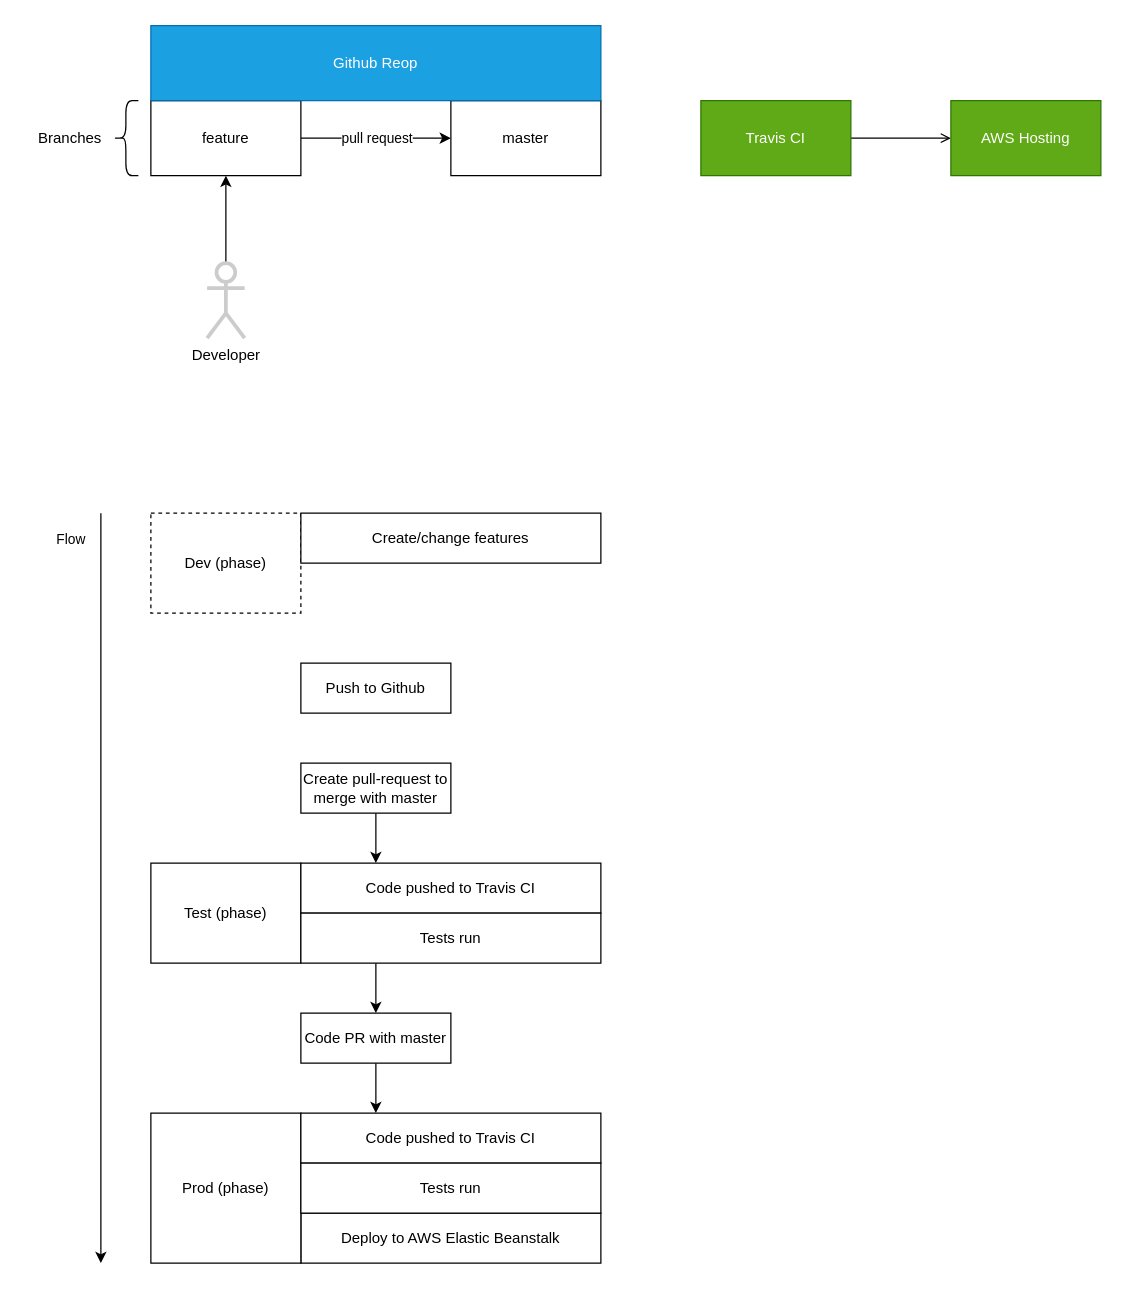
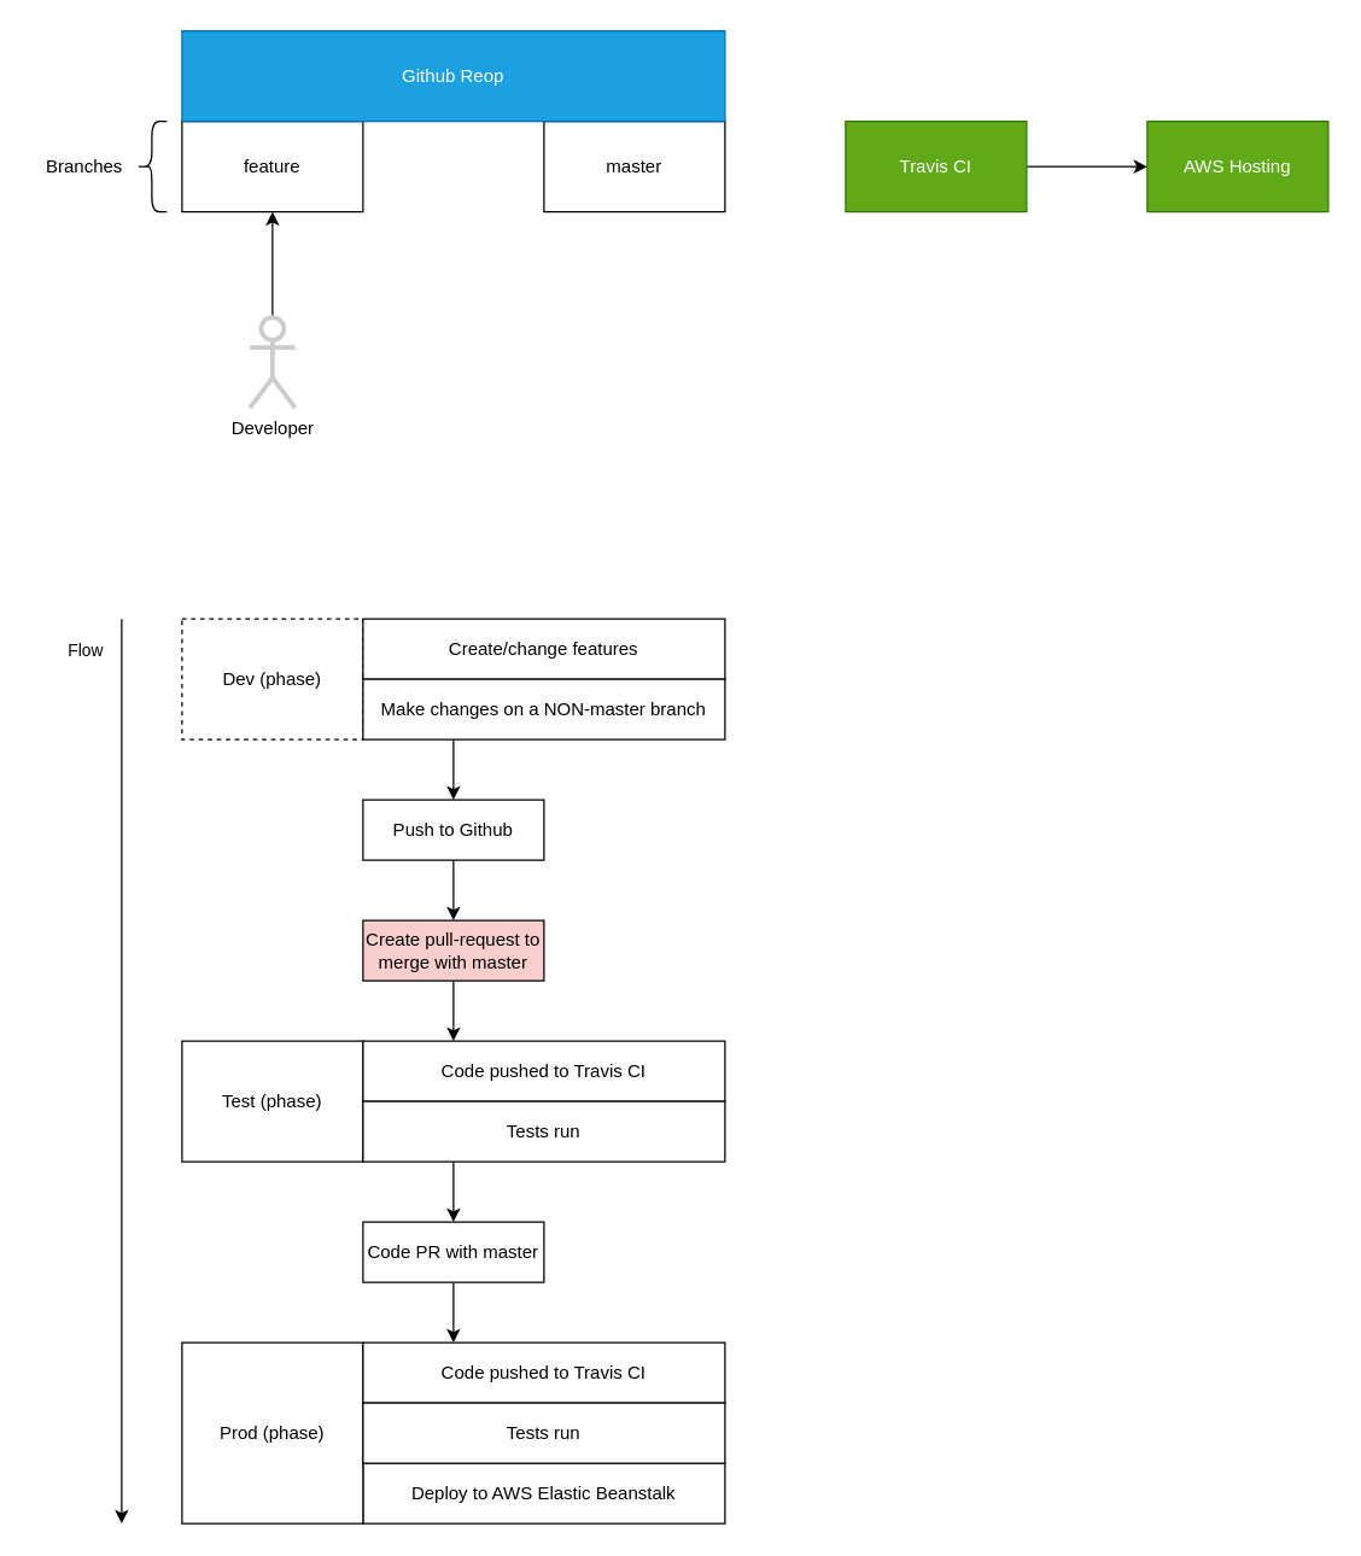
  <mxCell id="0" />
  <mxCell id="1" parent="0" />
  <mxCell id="2" style="edgeStyle=none;html=1;" edge="1" parent="1" source="3" target="6"><mxGeometry relative="1" as="geometry" /></mxCell>
  <mxCell id="3" value="Developer" style="shape=umlActor;verticalLabelPosition=bottom;verticalAlign=top;html=1;outlineConnect=0;fillColor=none;strokeWidth=3;strokeColor=#CCCCCC;" vertex="1" parent="1"><mxGeometry x="165" y="210" width="30" height="60" as="geometry" /></mxCell>
- <mxCell id="4" style="edgeStyle=none;html=1;" edge="1" parent="1" source="6" target="9"><mxGeometry relative="1" as="geometry" /></mxCell>
- <mxCell id="5" value="pull request" style="edgeLabel;html=1;align=center;verticalAlign=middle;resizable=0;points=[];" vertex="1" connectable="0" parent="4"><mxGeometry y="1" relative="1" as="geometry"><mxPoint as="offset" /></mxGeometry></mxCell>
  <mxCell id="6" value="feature" style="whiteSpace=wrap;html=1;" vertex="1" parent="1"><mxGeometry x="120" y="80" width="120" height="60" as="geometry" /></mxCell>
  <mxCell id="7" value="Branches" style="text;html=1;align=center;verticalAlign=middle;resizable=0;points=[];autosize=1;strokeColor=none;fillColor=none;" vertex="1" parent="1"><mxGeometry x="20" y="95" width="70" height="30" as="geometry" /></mxCell>
  <mxCell id="8" value="" style="shape=curlyBracket;whiteSpace=wrap;html=1;rounded=1;labelPosition=left;verticalLabelPosition=middle;align=right;verticalAlign=middle;" vertex="1" parent="1"><mxGeometry x="90" y="80" width="20" height="60" as="geometry" /></mxCell>
  <mxCell id="9" value="master" style="whiteSpace=wrap;html=1;" vertex="1" parent="1"><mxGeometry x="360" y="80" width="120" height="60" as="geometry" /></mxCell>
  <mxCell id="10" value="Github Reop" style="whiteSpace=wrap;html=1;fillColor=#1ba1e2;fontColor=#ffffff;strokeColor=#006EAF;" vertex="1" parent="1"><mxGeometry x="120" y="20" width="360" height="60" as="geometry" /></mxCell>
- <mxCell id="11" style="edgeStyle=none;html=1;endArrow=open;" edge="1" parent="1" source="12" target="13"><mxGeometry relative="1" as="geometry" /></mxCell>
+ <mxCell id="11" style="edgeStyle=none;html=1;" edge="1" parent="1" source="12" target="13"><mxGeometry relative="1" as="geometry" /></mxCell>
  <mxCell id="12" value="Travis CI" style="whiteSpace=wrap;html=1;fillColor=#60a917;fontColor=#ffffff;strokeColor=#2D7600;" vertex="1" parent="1"><mxGeometry x="560" y="80" width="120" height="60" as="geometry" /></mxCell>
  <mxCell id="13" value="AWS Hosting" style="whiteSpace=wrap;html=1;fillColor=#60a917;fontColor=#ffffff;strokeColor=#2D7600;" vertex="1" parent="1"><mxGeometry x="760" y="80" width="120" height="60" as="geometry" /></mxCell>
  <mxCell id="14" value="Dev (phase)" style="whiteSpace=wrap;html=1;dashed=1;" vertex="1" parent="1"><mxGeometry x="120" y="410" width="120" height="80" as="geometry" /></mxCell>
  <mxCell id="15" value="Create/change features" style="whiteSpace=wrap;html=1;" vertex="1" parent="1"><mxGeometry x="240" y="410" width="240" height="40" as="geometry" /></mxCell>
+ <mxCell id="16" style="edgeStyle=none;html=1;entryX=0.5;entryY=0;entryDx=0;entryDy=0;exitX=0.25;exitY=1;exitDx=0;exitDy=0;" edge="1" parent="1" source="17" target="19"><mxGeometry relative="1" as="geometry" /></mxCell>
+ <mxCell id="17" value="Make changes on a NON-master branch" style="whiteSpace=wrap;html=1;" vertex="1" parent="1"><mxGeometry x="240" y="450" width="240" height="40" as="geometry" /></mxCell>
+ <mxCell id="18" style="edgeStyle=none;html=1;" edge="1" parent="1" source="19" target="21"><mxGeometry relative="1" as="geometry" /></mxCell>
  <mxCell id="19" value="Push to Github" style="whiteSpace=wrap;html=1;" vertex="1" parent="1"><mxGeometry x="240" y="530" width="120" height="40" as="geometry" /></mxCell>
  <mxCell id="20" style="edgeStyle=none;html=1;entryX=0.25;entryY=0;entryDx=0;entryDy=0;" edge="1" parent="1" source="21" target="23"><mxGeometry relative="1" as="geometry" /></mxCell>
- <mxCell id="21" value="Create pull-request to merge with master" style="whiteSpace=wrap;html=1;" vertex="1" parent="1"><mxGeometry x="240" y="610" width="120" height="40" as="geometry" /></mxCell>
+ <mxCell id="21" value="Create pull-request to merge with master" style="whiteSpace=wrap;html=1;fillColor=#f8cecc;" vertex="1" parent="1"><mxGeometry x="240" y="610" width="120" height="40" as="geometry" /></mxCell>
  <mxCell id="22" value="Test (phase)" style="whiteSpace=wrap;html=1;" vertex="1" parent="1"><mxGeometry x="120" y="690" width="120" height="80" as="geometry" /></mxCell>
  <mxCell id="23" value="Code pushed to Travis CI" style="whiteSpace=wrap;html=1;" vertex="1" parent="1"><mxGeometry x="240" y="690" width="240" height="40" as="geometry" /></mxCell>
  <mxCell id="24" style="edgeStyle=none;html=1;entryX=0.5;entryY=0;entryDx=0;entryDy=0;exitX=0.25;exitY=1;exitDx=0;exitDy=0;" edge="1" parent="1" source="25" target="29"><mxGeometry relative="1" as="geometry" /></mxCell>
  <mxCell id="25" value="Tests run" style="whiteSpace=wrap;html=1;" vertex="1" parent="1"><mxGeometry x="240" y="730" width="240" height="40" as="geometry" /></mxCell>
  <mxCell id="26" value="Deploy to AWS Elastic Beanstalk" style="whiteSpace=wrap;html=1;" vertex="1" parent="1"><mxGeometry x="240" y="970" width="240" height="40" as="geometry" /></mxCell>
  <mxCell id="27" value="Prod (phase)" style="whiteSpace=wrap;html=1;" vertex="1" parent="1"><mxGeometry x="120" y="890" width="120" height="120" as="geometry" /></mxCell>
  <mxCell id="28" style="edgeStyle=none;html=1;entryX=0.25;entryY=0;entryDx=0;entryDy=0;" edge="1" parent="1" source="29" target="30"><mxGeometry relative="1" as="geometry" /></mxCell>
  <mxCell id="29" value="Code PR with master" style="whiteSpace=wrap;html=1;" vertex="1" parent="1"><mxGeometry x="240" y="810" width="120" height="40" as="geometry" /></mxCell>
  <mxCell id="30" value="Code pushed to Travis CI" style="whiteSpace=wrap;html=1;" vertex="1" parent="1"><mxGeometry x="240" y="890" width="240" height="40" as="geometry" /></mxCell>
  <mxCell id="31" value="Tests run" style="whiteSpace=wrap;html=1;" vertex="1" parent="1"><mxGeometry x="240" y="930" width="240" height="40" as="geometry" /></mxCell>
  <mxCell id="32" value="" style="endArrow=classic;html=1;" edge="1" parent="1"><mxGeometry width="50" height="50" relative="1" as="geometry"><mxPoint x="80" y="410" as="sourcePoint" /><mxPoint x="80" y="1010" as="targetPoint" /></mxGeometry></mxCell>
  <mxCell id="33" value="Flow" style="edgeLabel;html=1;align=center;verticalAlign=middle;resizable=0;points=[];" vertex="1" connectable="0" parent="32"><mxGeometry x="-0.542" y="-2" relative="1" as="geometry"><mxPoint x="-23" y="-117" as="offset" /></mxGeometry></mxCell>
